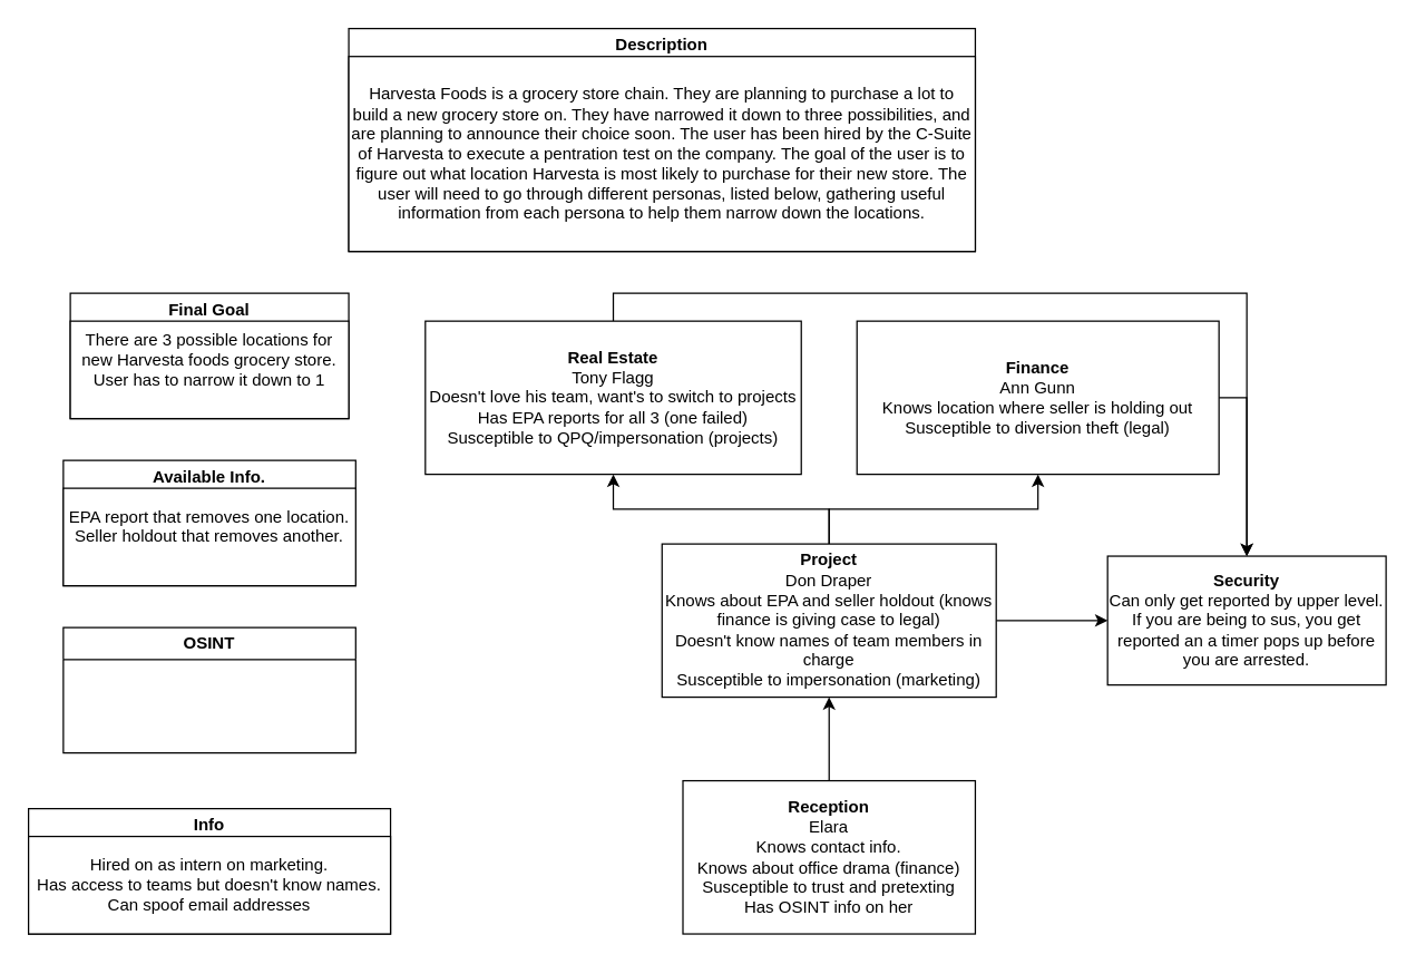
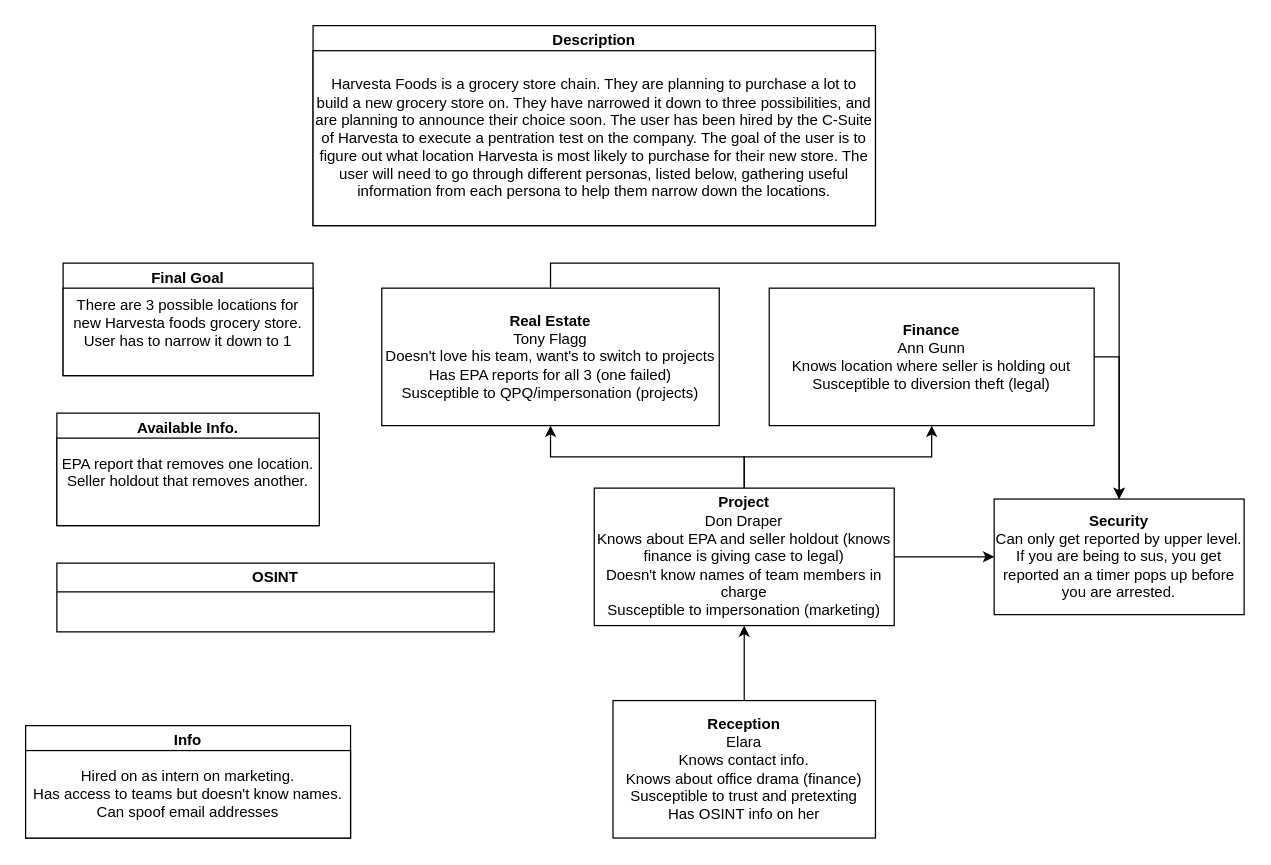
  <mxCell id="0" />
  <mxCell id="1" parent="0" />
  <mxCell id="2" style="edgeStyle=orthogonalEdgeStyle;rounded=0;orthogonalLoop=1;jettySize=auto;html=1;exitX=0.5;exitY=0;exitDx=0;exitDy=0;entryX=0.5;entryY=1;entryDx=0;entryDy=0;" parent="1" source="3" target="7" edge="1"><mxGeometry relative="1" as="geometry" /></mxCell>
  <mxCell id="3" value="&lt;div&gt;&lt;b&gt;Reception&lt;/b&gt;&lt;/div&gt;&lt;div&gt;Elara&lt;/div&gt;&lt;div&gt;Knows contact info.&lt;/div&gt;&lt;div&gt;Knows about office drama (finance)&lt;/div&gt;&lt;div&gt;Susceptible to trust and pretexting&lt;/div&gt;&lt;div&gt;Has OSINT info on her&lt;br&gt;&lt;/div&gt;" style="rounded=0;whiteSpace=wrap;html=1;" parent="1" vertex="1"><mxGeometry x="490" y="560" width="210" height="110" as="geometry" /></mxCell>
  <mxCell id="4" style="edgeStyle=orthogonalEdgeStyle;rounded=0;orthogonalLoop=1;jettySize=auto;html=1;exitX=0.5;exitY=0;exitDx=0;exitDy=0;entryX=0.5;entryY=1;entryDx=0;entryDy=0;" parent="1" source="7" target="18" edge="1"><mxGeometry relative="1" as="geometry" /></mxCell>
  <mxCell id="5" style="edgeStyle=orthogonalEdgeStyle;rounded=0;orthogonalLoop=1;jettySize=auto;html=1;entryX=0.5;entryY=1;entryDx=0;entryDy=0;" parent="1" source="7" target="16" edge="1"><mxGeometry relative="1" as="geometry" /></mxCell>
  <mxCell id="6" style="edgeStyle=orthogonalEdgeStyle;rounded=0;orthogonalLoop=1;jettySize=auto;html=1;exitX=1;exitY=0.5;exitDx=0;exitDy=0;entryX=0;entryY=0.5;entryDx=0;entryDy=0;" parent="1" source="7" target="20" edge="1"><mxGeometry relative="1" as="geometry" /></mxCell>
  <mxCell id="7" value="&lt;div&gt;&lt;b&gt;Project&lt;/b&gt;&lt;/div&gt;&lt;div&gt;Don Draper&lt;/div&gt;&lt;div&gt;Knows about EPA and seller holdout (knows finance is giving case to legal)&lt;br&gt;&lt;/div&gt;&lt;div&gt;Doesn't know names of team members in charge&lt;br&gt;&lt;/div&gt;&lt;div&gt;Susceptible to impersonation (marketing)&lt;br&gt;&lt;/div&gt;" style="rounded=0;whiteSpace=wrap;html=1;" parent="1" vertex="1"><mxGeometry x="475" y="390" width="240" height="110" as="geometry" /></mxCell>
  <mxCell id="8" value="Final Goal" style="swimlane;whiteSpace=wrap;html=1;" parent="1" vertex="1"><mxGeometry x="50" y="210" width="200" height="90" as="geometry" /></mxCell>
  <mxCell id="9" value="&lt;div&gt;There are 3 possible locations for new Harvesta foods grocery store.&lt;/div&gt;&lt;div&gt;User has to narrow it down to 1&lt;/div&gt;&lt;div&gt;&lt;br&gt;&lt;/div&gt;" style="whiteSpace=wrap;html=1;" parent="8" vertex="1"><mxGeometry y="20" width="200" height="70" as="geometry" /></mxCell>
  <mxCell id="10" value="Available Info." style="swimlane;whiteSpace=wrap;html=1;" parent="1" vertex="1"><mxGeometry x="45" y="330" width="210" height="90" as="geometry"><mxRectangle x="30" y="370" width="120" height="30" as="alternateBounds" /></mxGeometry></mxCell>
  <mxCell id="11" value="&lt;div&gt;EPA report that removes one location.&lt;/div&gt;&lt;div&gt;Seller holdout that removes another.&lt;/div&gt;&lt;div&gt;&lt;br&gt;&lt;/div&gt;" style="whiteSpace=wrap;html=1;" parent="10" vertex="1"><mxGeometry y="20" width="210" height="70" as="geometry" /></mxCell>
- <mxCell id="12" value="OSINT" style="swimlane;whiteSpace=wrap;html=1;" parent="1" vertex="1"><mxGeometry x="45" y="450" width="210" height="90" as="geometry"><mxRectangle x="30" y="370" width="120" height="30" as="alternateBounds" /></mxGeometry></mxCell>
+ <mxCell id="12" value="OSINT" style="swimlane;whiteSpace=wrap;html=1;" parent="1" vertex="1"><mxGeometry x="45" y="450" width="350" height="55" as="geometry"><mxRectangle x="30" y="370" width="120" height="30" as="alternateBounds" /></mxGeometry></mxCell>
  <mxCell id="13" value="Info" style="swimlane;whiteSpace=wrap;html=1;" parent="1" vertex="1"><mxGeometry x="20" y="580" width="260" height="90" as="geometry"><mxRectangle x="30" y="370" width="120" height="30" as="alternateBounds" /></mxGeometry></mxCell>
  <mxCell id="14" value="&lt;div&gt;Hired on as intern on marketing.&lt;/div&gt;&lt;div&gt;Has access to teams but doesn't know names.&lt;/div&gt;&lt;div&gt;Can spoof email addresses&lt;br&gt;&lt;/div&gt;" style="whiteSpace=wrap;html=1;" parent="13" vertex="1"><mxGeometry y="20" width="260" height="70" as="geometry" /></mxCell>
  <mxCell id="15" style="edgeStyle=orthogonalEdgeStyle;rounded=0;orthogonalLoop=1;jettySize=auto;html=1;exitX=1;exitY=0.5;exitDx=0;exitDy=0;entryX=0.5;entryY=0;entryDx=0;entryDy=0;" parent="1" source="16" target="20" edge="1"><mxGeometry relative="1" as="geometry" /></mxCell>
  <mxCell id="16" value="&lt;div&gt;&lt;b&gt;Finance&lt;/b&gt;&lt;/div&gt;&lt;div&gt;Ann Gunn&lt;/div&gt;&lt;div&gt;Knows location where seller is holding out&lt;/div&gt;&lt;div&gt;Susceptible to diversion theft (legal)&lt;br&gt;&lt;/div&gt;" style="rounded=0;whiteSpace=wrap;html=1;" parent="1" vertex="1"><mxGeometry x="615" y="230" width="260" height="110" as="geometry" /></mxCell>
  <mxCell id="17" style="edgeStyle=orthogonalEdgeStyle;rounded=0;orthogonalLoop=1;jettySize=auto;html=1;exitX=0.5;exitY=0;exitDx=0;exitDy=0;entryX=0.5;entryY=0;entryDx=0;entryDy=0;" parent="1" source="18" target="20" edge="1"><mxGeometry relative="1" as="geometry" /></mxCell>
  <mxCell id="18" value="&lt;div&gt;&lt;b&gt;Real Estate&lt;/b&gt;&lt;/div&gt;&lt;div&gt;Tony Flagg&lt;/div&gt;&lt;div&gt;Doesn't love his team, want's to switch to projects&lt;br&gt;&lt;/div&gt;&lt;div&gt;Has EPA reports for all 3 (one failed)&lt;/div&gt;&lt;div&gt;Susceptible to QPQ/impersonation (projects)&lt;br&gt;&lt;/div&gt;" style="rounded=0;whiteSpace=wrap;html=1;" parent="1" vertex="1"><mxGeometry x="305" y="230" width="270" height="110" as="geometry" /></mxCell>
  <mxCell id="19" style="edgeStyle=orthogonalEdgeStyle;rounded=0;orthogonalLoop=1;jettySize=auto;html=1;exitX=0.5;exitY=1;exitDx=0;exitDy=0;" parent="1" source="16" target="16" edge="1"><mxGeometry relative="1" as="geometry" /></mxCell>
  <mxCell id="20" value="&lt;div&gt;&lt;b&gt;Security&lt;/b&gt;&lt;/div&gt;&lt;div&gt;Can only get reported by upper level. If you are being to sus, you get reported an a timer pops up before you are arrested.&lt;br&gt;&lt;/div&gt;" style="rounded=0;whiteSpace=wrap;html=1;" parent="1" vertex="1"><mxGeometry x="795" y="398.75" width="200" height="92.5" as="geometry" /></mxCell>
  <mxCell id="21" value="Description" style="swimlane;whiteSpace=wrap;html=1;" vertex="1" parent="1"><mxGeometry x="250" y="20" width="450" height="160" as="geometry" /></mxCell>
  <mxCell id="22" value="&lt;div&gt;Harvesta Foods is a grocery store chain. They are planning to purchase a lot to build a new grocery store on. They have narrowed it down to three possibilities, and are planning to announce their choice soon. The user has been hired by the C-Suite of Harvesta to execute a pentration test on the company. The goal of the user is to figure out what location Harvesta is most likely to purchase for their new store. The user will need to go through different personas, listed below, gathering useful information from each persona to help them narrow down the locations.&lt;/div&gt;" style="whiteSpace=wrap;html=1;" vertex="1" parent="21"><mxGeometry y="20" width="450" height="140" as="geometry" /></mxCell>
